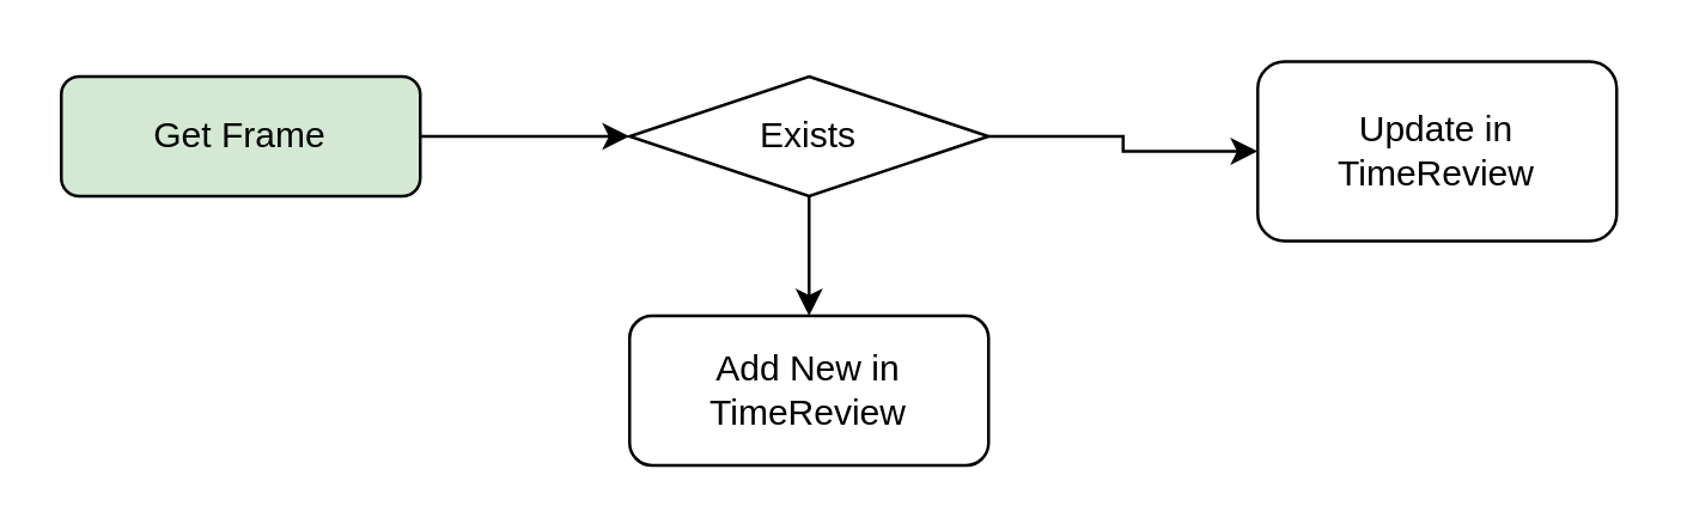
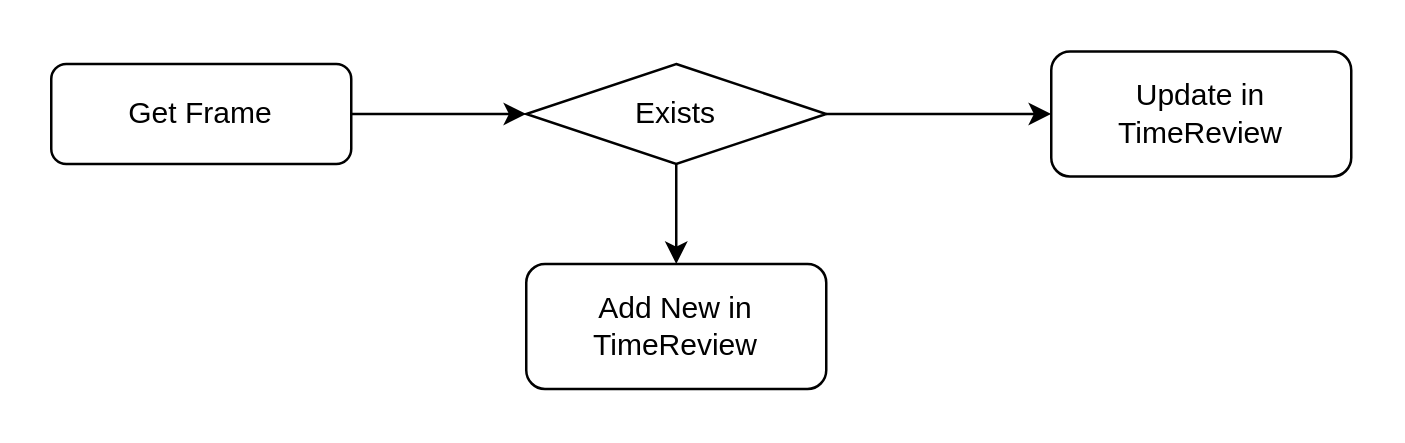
  <mxCell id="0" />
  <mxCell id="1" parent="0" />
  <mxCell id="2" style="edgeStyle=orthogonalEdgeStyle;rounded=0;orthogonalLoop=1;jettySize=auto;html=1;entryX=0;entryY=0.5;entryDx=0;entryDy=0;" edge="1" parent="1" source="3" target="6"><mxGeometry relative="1" as="geometry" /></mxCell>
- <mxCell id="3" value="Get Frame" style="rounded=1;whiteSpace=wrap;html=1;fillColor=#d5e8d4;" vertex="1" parent="1"><mxGeometry x="20" y="25" width="120" height="40" as="geometry" /></mxCell>
+ <mxCell id="3" value="Get Frame" style="rounded=1;whiteSpace=wrap;html=1;" vertex="1" parent="1"><mxGeometry x="20" y="25" width="120" height="40" as="geometry" /></mxCell>
  <mxCell id="4" style="edgeStyle=orthogonalEdgeStyle;rounded=0;orthogonalLoop=1;jettySize=auto;html=1;entryX=0;entryY=0.5;entryDx=0;entryDy=0;" edge="1" parent="1" source="6" target="7"><mxGeometry relative="1" as="geometry" /></mxCell>
  <mxCell id="5" style="edgeStyle=orthogonalEdgeStyle;rounded=0;orthogonalLoop=1;jettySize=auto;html=1;entryX=0.5;entryY=0;entryDx=0;entryDy=0;" edge="1" parent="1" source="6" target="8"><mxGeometry relative="1" as="geometry" /></mxCell>
  <mxCell id="6" value="Exists" style="rhombus;whiteSpace=wrap;html=1;" vertex="1" parent="1"><mxGeometry x="210" y="25" width="120" height="40" as="geometry" /></mxCell>
- <mxCell id="7" value="Update in&lt;br&gt;TimeReview" style="rounded=1;whiteSpace=wrap;html=1;" vertex="1" parent="1"><mxGeometry x="420" y="20" width="120" height="60" as="geometry" /></mxCell>
+ <mxCell id="7" value="Update in&lt;br&gt;TimeReview" style="rounded=1;whiteSpace=wrap;html=1;" vertex="1" parent="1"><mxGeometry x="420" y="20" width="120" height="50" as="geometry" /></mxCell>
  <mxCell id="8" value="Add New in&lt;br&gt;TimeReview" style="rounded=1;whiteSpace=wrap;html=1;" vertex="1" parent="1"><mxGeometry x="210" y="105" width="120" height="50" as="geometry" /></mxCell>
